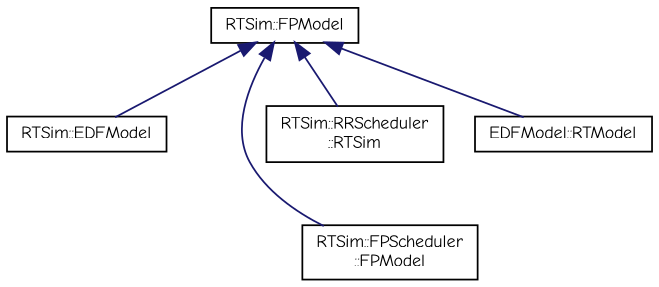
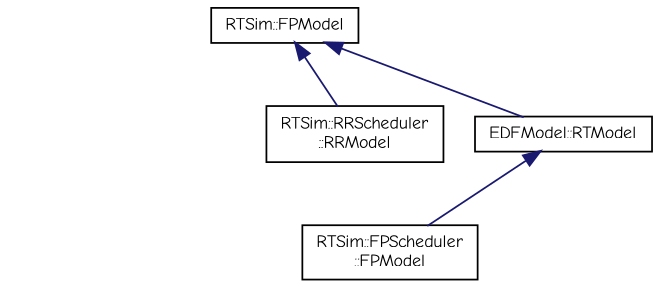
  digraph {
    fontname="Comic Neue"
    rankdir=TB
    node [color=black fillcolor=white fontname="Comic Neue" fontsize=10 shape=record style=filled]
    edge [color=midnightblue dir=back fontname="Comic Neue" fontsize=10 labelfontname=Helvetica labelfontsize=10 style=solid]
    n1 [height=0.2 label="RTSim::FPModel" width=0.4]
-   n2 [height=0.2 label="RTSim::EDFModel" width=0.4]
    n3 [height=0.2 label="RTSim::FPScheduler\l::FPModel" width=0.4]
-   n4 [height=0.2 label="RTSim::RRScheduler\l::RTSim" width=0.4]
+   n4 [height=0.2 label="RTSim::RRScheduler\l::RRModel" width=0.4]
    n5 [height=0.2 label="EDFModel::RTModel" width=0.4]
-   n1 -> n2
-   n1 -> n3
+   n5 -> n3
    n1 -> n4
    n1 -> n5
  }
